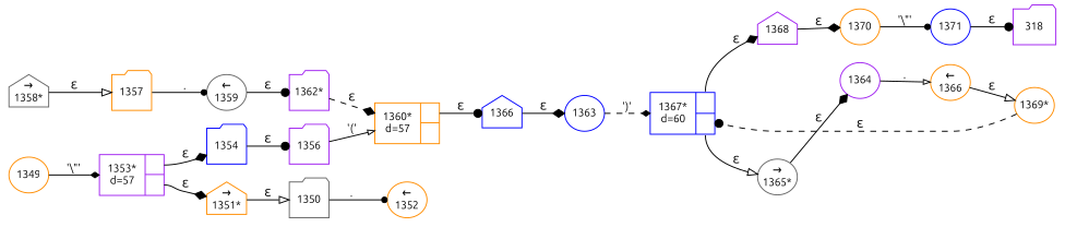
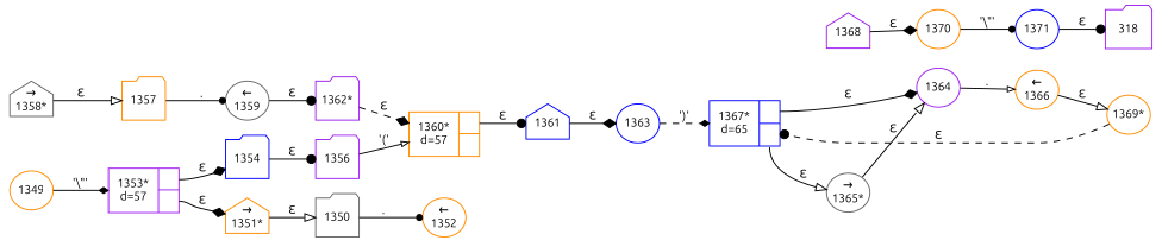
  digraph {
    fontname=Ubuntu
    rankdir=LR
    node [color=darkorange fixedsize=true fontname=Ubuntu fontsize=11 shape=ellipse peripheries=1]
    edge [arrowhead=diamond fontname=Ubuntu]
    n1 [color=purple label=318 shape=folder width=.6 peripheries=""]
    n2 [label=1349 width=.55]
    n3 [color=purple fixedsize=false label="{1353*\nd=57|{<p0>|<p1>}}" shape=record]
    n4 [label="&rarr;\n1351*" shape=house width=.55]
    n5 [color=blue label=1354 shape=folder width=.55]
    n6 [color=gray40 label=1350 shape=folder width=.55]
    n7 [label="&larr;\n1352" width=.55]
    n8 [color=purple label=1356 shape=folder width=.55]
    n9 [fixedsize=false label="{1360*\nd=57|{<p0>|<p1>}}" shape=record]
-   n10 [color=blue label=1366 shape=house width=.55]
+   n10 [color=blue label=1361 shape=house width=.55]
    n11 [label=1357 shape=folder width=.55]
    n12 [color=gray40 label="&larr;\n1359" width=.55]
    n13 [color=purple label="1362*" shape=folder width=.55]
    n14 [color=gray40 label="&rarr;\n1358*" shape=house width=.55]
    n15 [color=blue label=1363 width=.55]
-   n16 [color=blue fixedsize=false label="{1367*\nd=60|{<p0>|<p1>}}" shape=record]
+   n16 [color=blue fixedsize=false label="{1367*\nd=65|{<p0>|<p1>}}" shape=record]
    n17 [color=gray40 label="&rarr;\n1365*" width=.55]
    n18 [color=purple label=1368 shape=house width=.55]
    n19 [color=purple label=1364 width=.55]
    n20 [label="&larr;\n1366" width=.55]
    n21 [label="1369*" width=.55]
    n22 [label=1370 width=.55]
    n23 [color=blue label=1371 width=.55]
    n2 -> n3 [arrowsize=.7 fontsize=11 label="'\\\"'"]
    n3 -> n4 [label="&epsilon;" tailport=p1]
    n3 -> n5 [label="&epsilon;" tailport=p0]
    n4 -> n6 [arrowhead=onormal label="&epsilon;"]
    n5 -> n8 [arrowhead=dot label="&epsilon;"]
    n6 -> n7 [arrowhead=dot arrowsize=.7 fontsize=11 label="."]
    n8 -> n9 [arrowhead=onormal arrowsize=.7 fontsize=11 label="'('"]
    n9 -> n10 [arrowhead=dot label="&epsilon;" tailport=p0]
    n10 -> n15 [label="&epsilon;"]
    n11 -> n12 [arrowhead=dot arrowsize=.7 fontsize=11 label="."]
    n12 -> n13 [arrowhead=dot label="&epsilon;"]
    n13 -> n9 [label="&epsilon;" style=dashed]
    n14 -> n11 [arrowhead=onormal label="&epsilon;"]
    n15 -> n16 [arrowsize=.7 fontsize=11 label="')'" style=dashed]
    n16 -> n17 [arrowhead=onormal label="&epsilon;" tailport=p1]
-   n16 -> n18 [label="&epsilon;" tailport=p0]
-   n17 -> n19 [label="&epsilon;"]
+   n16 -> n19 [label="&epsilon;" tailport=p0]
+   n17 -> n19 [arrowhead=onormal label="&epsilon;"]
    n18 -> n22 [label="&epsilon;"]
    n19 -> n20 [arrowhead=onormal arrowsize=.7 fontsize=11 label="."]
    n20 -> n21 [arrowhead=onormal label="&epsilon;"]
    n21 -> n16 [arrowhead=dot label="&epsilon;" style=dashed]
    n22 -> n23 [arrowhead=dot arrowsize=.7 fontsize=11 label="'\\\"'"]
    n23 -> n1 [arrowhead=dot label="&epsilon;"]
  }
